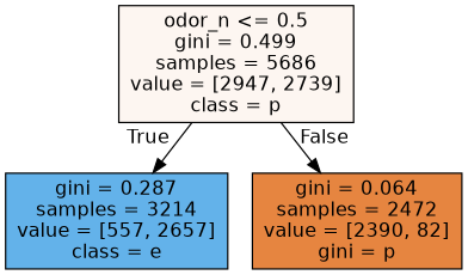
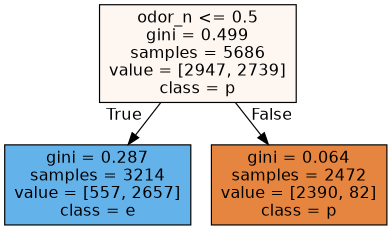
  digraph {
    node [color=black fontname=helvetica shape=box style=filled]
    edge [fontname=helvetica labeldistance=2.5]
    n1 [fillcolor="#fdf6f1" label="odor_n <= 0.5\ngini = 0.499\nsamples = 5686\nvalue = [2947, 2739]\nclass = p"]
    n2 [fillcolor="#63b2ea" label="gini = 0.287\nsamples = 3214\nvalue = [557, 2657]\nclass = e"]
-   n3 [fillcolor="#e68540" label="gini = 0.064\nsamples = 2472\nvalue = [2390, 82]\ngini = p"]
+   n3 [fillcolor="#e68540" label="gini = 0.064\nsamples = 2472\nvalue = [2390, 82]\nclass = p"]
    n1 -> n2 [headlabel=True labelangle=45]
    n1 -> n3 [headlabel=False labelangle=-45]
  }
